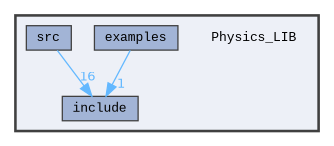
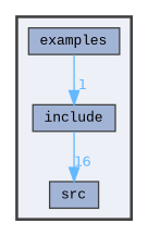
  digraph {
    compound=true
    fontname="Liberation Mono"
    node [fontname="Liberation Mono" fontsize=10 shape=box color=grey25 fillcolor="#a2b4d6" style=filled]
    edge [color=steelblue1 fontcolor=steelblue1 fontname="Liberation Mono" fontsize=10 labeldistance=1.5 labelfontname=Helvetica labelfontsize=10]
-   n1 [height=0.2 label=Physics_LIB shape=plaintext width=0.4 color="" fillcolor="" style=""]
    n2 [height=0.2 label=examples width=0.4]
    n3 [height=0.2 label=include width=0.4]
    n4 [height=0.2 label=src width=0.4]
    subgraph cluster_1 {
      bgcolor="#edf0f7"
      fontsize=10
      pencolor=grey25
      style="filled,bold"
-     n1
      n2
      n3
      n4
    }
    n2 -> n3 [headlabel=1]
-   n4 -> n3 [headlabel=16]
+   n3 -> n4 [headlabel=16]
  }
